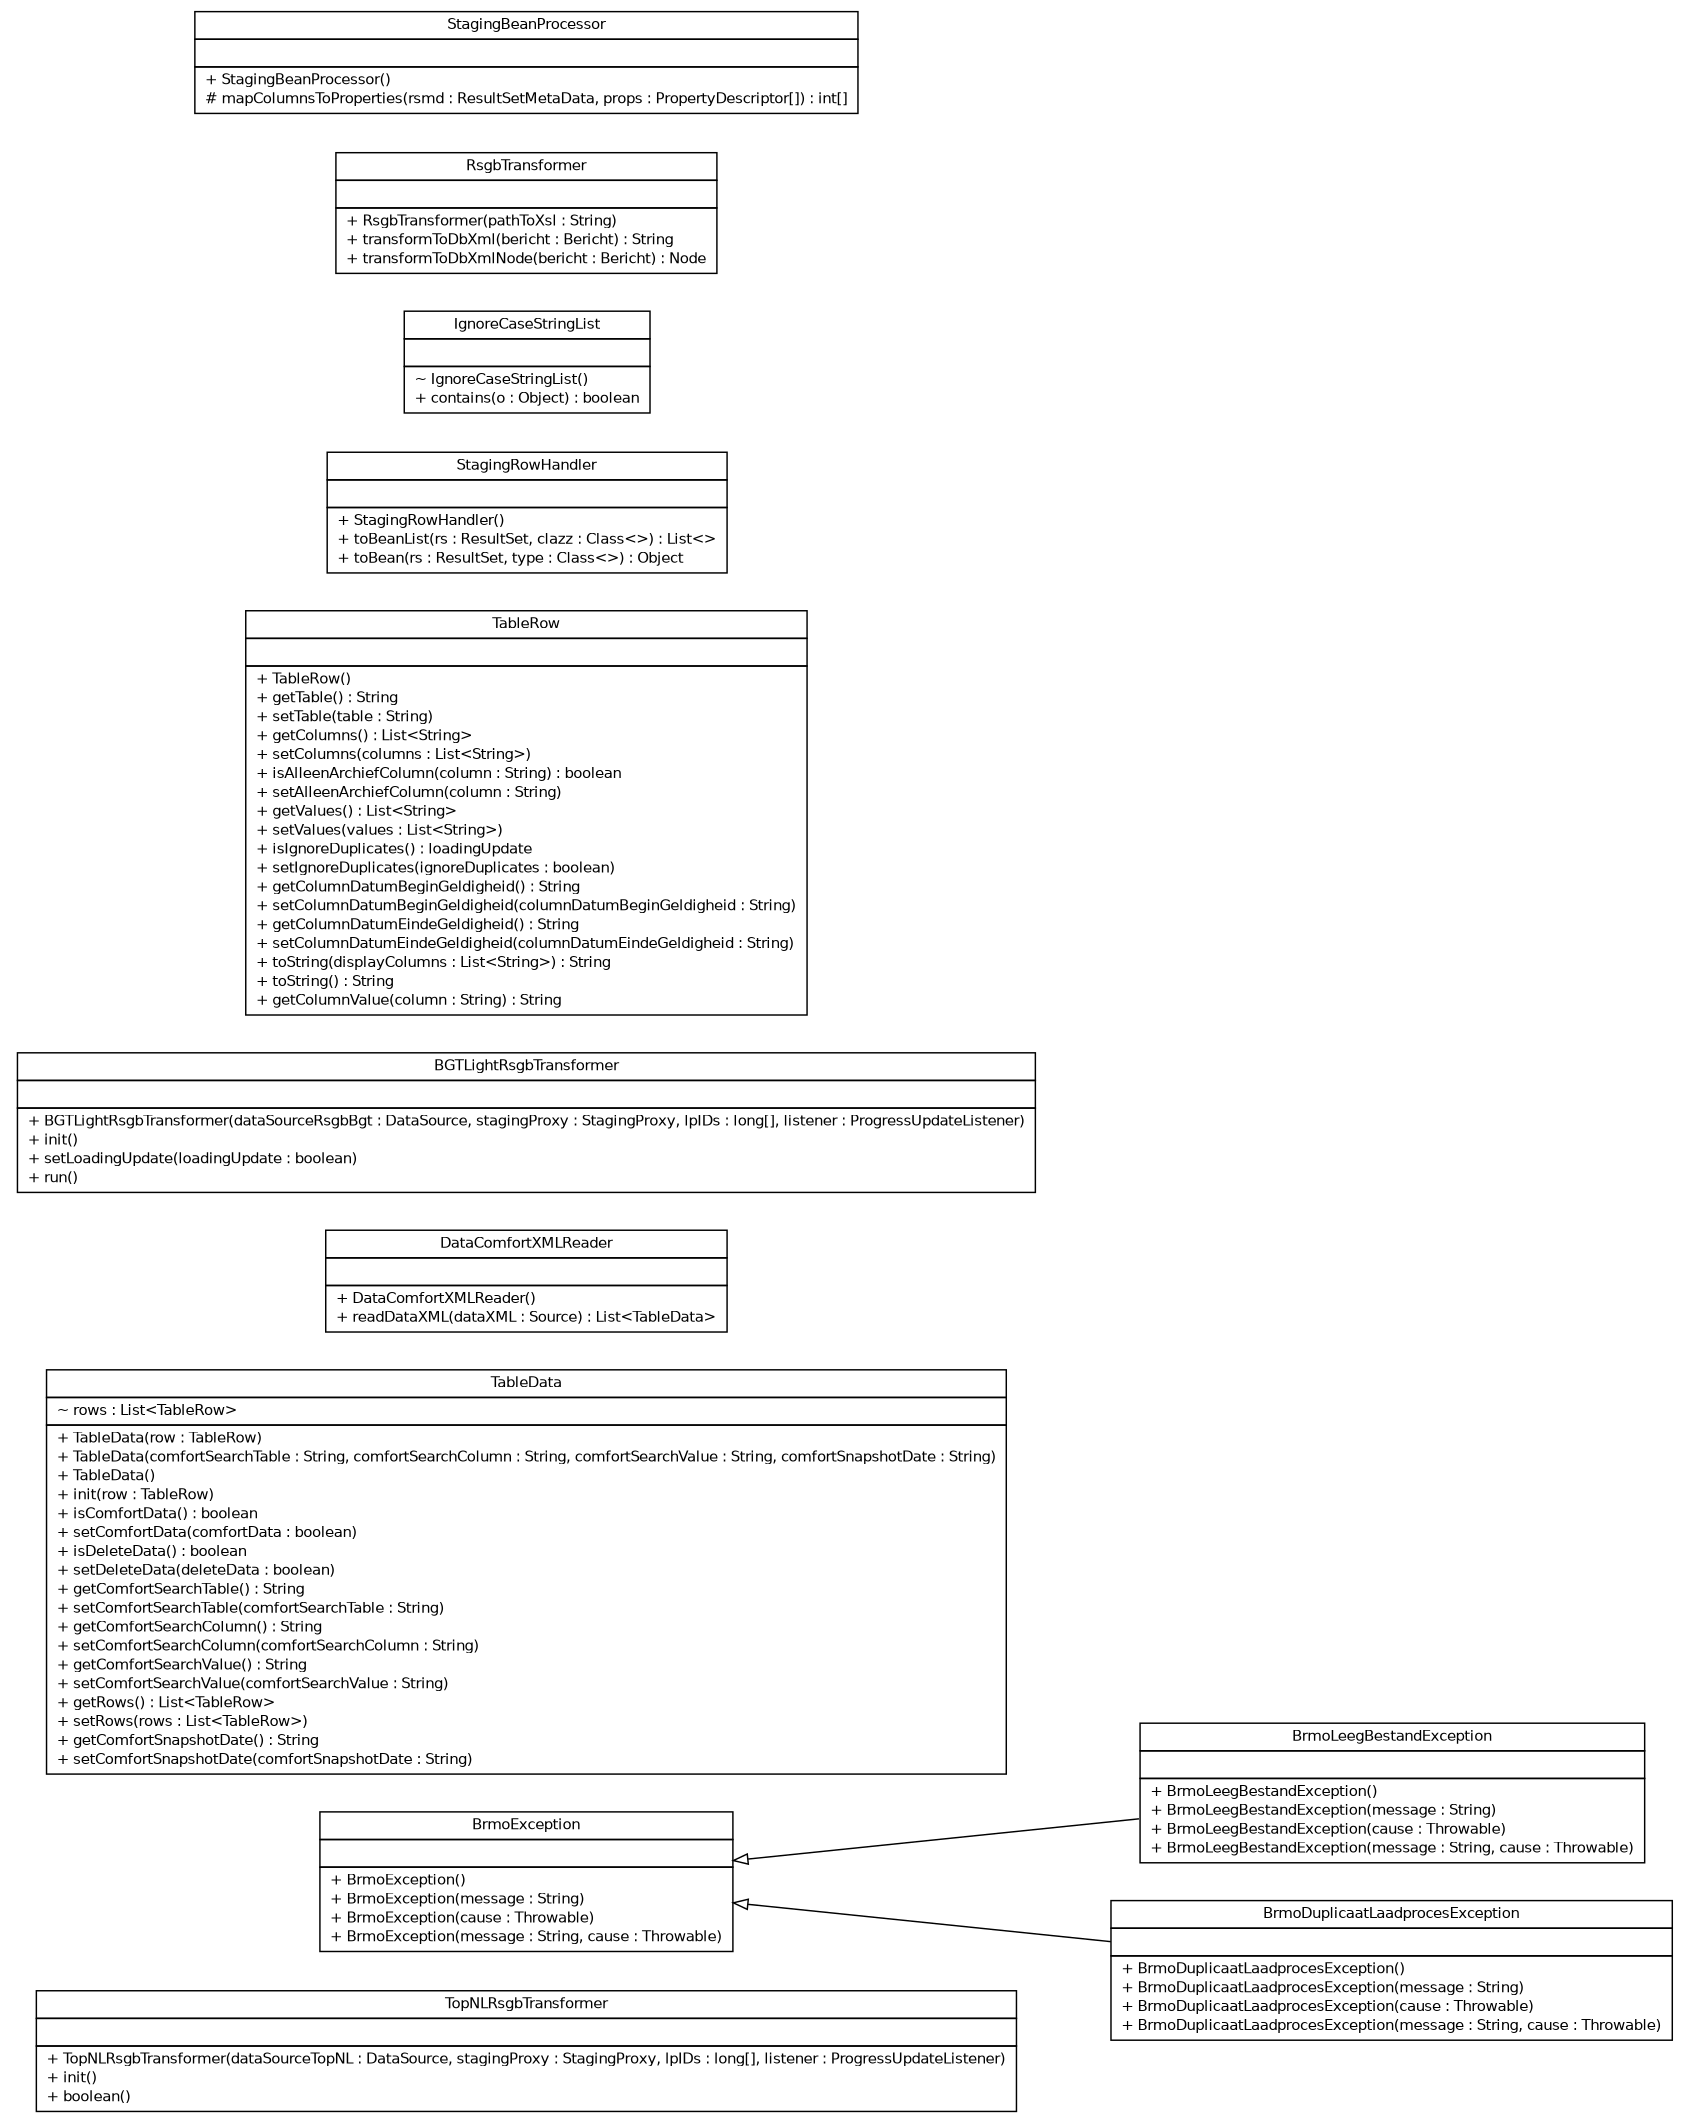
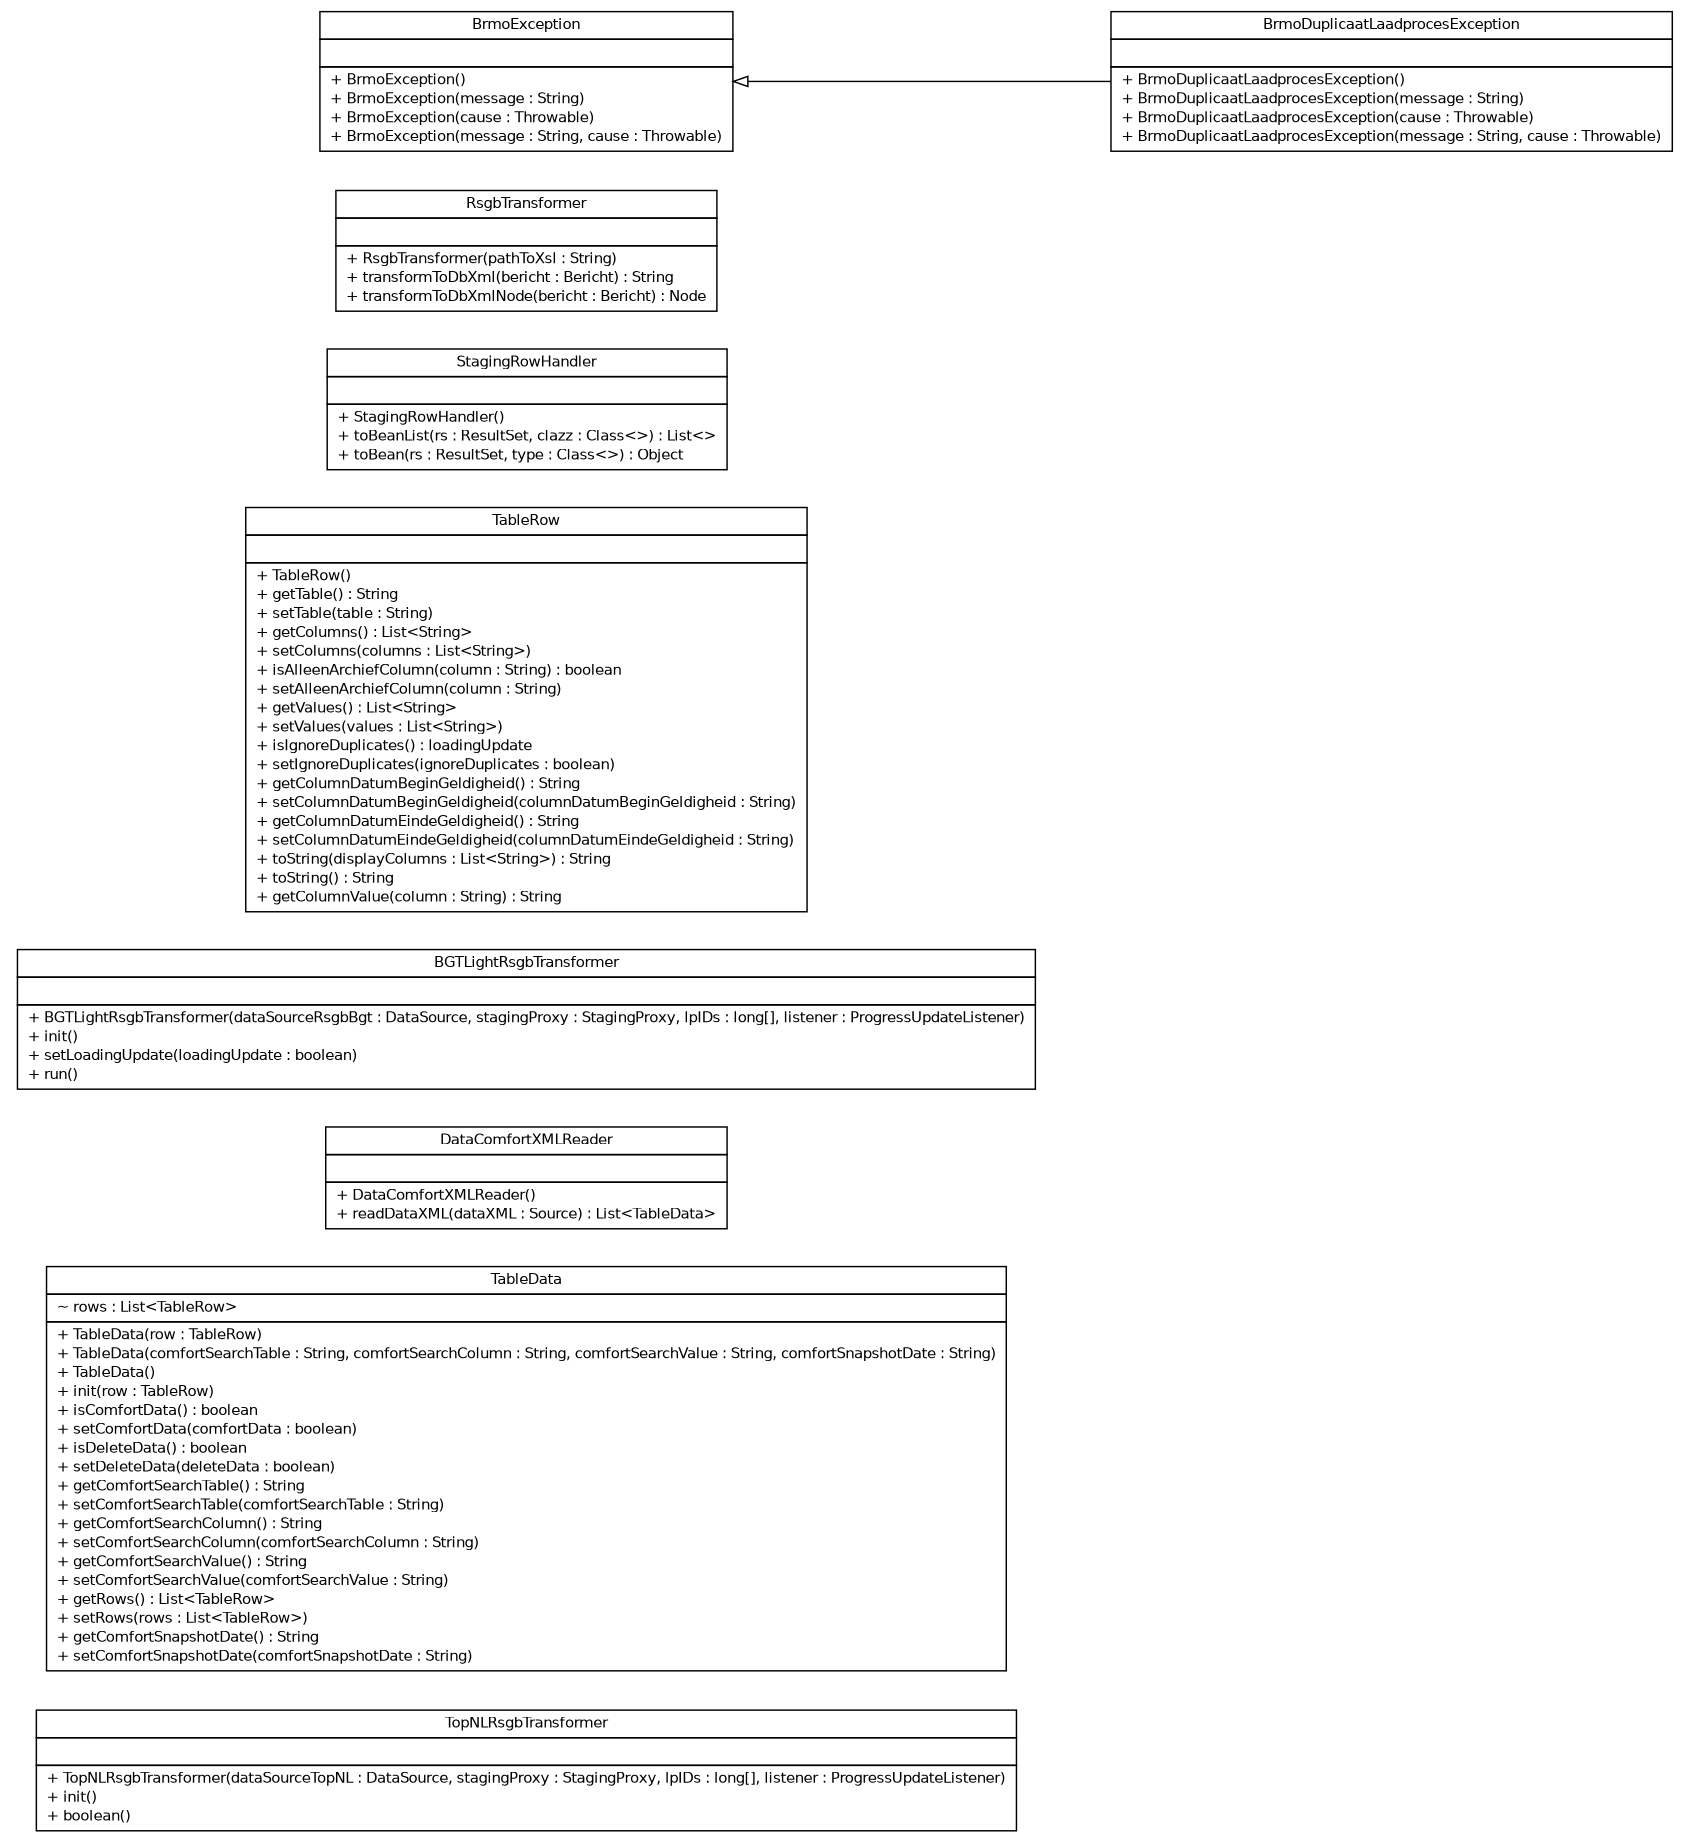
  digraph {
    nodesep=0.25
    rankdir=LR
    ranksep=0.5
    node [fontcolor=black fontname=Helvetica fontsize=10.0 shape=plaintext]
    edge [arrowtail=empty dir=back fontname=Helvetica fontsize=10 headport=p labelfontname=Helvetica labelfontsize=10 tailport=p]
    n1 [label=<<table title="nl.b3p.brmo.loader.util.TopNLRsgbTransformer" border="0" cellborder="1" cellspacing="0" cellpadding="2" port="p" href="./TopNLRsgbTransformer.html"> 		<tr><td><table border="0" cellspacing="0" cellpadding="1"> <tr><td align="center" balign="center"> TopNLRsgbTransformer </td></tr> 		</table></td></tr> 		<tr><td><table border="0" cellspacing="0" cellpadding="1"> <tr><td align="left" balign="left">  </td></tr> 		</table></td></tr> 		<tr><td><table border="0" cellspacing="0" cellpadding="1"> <tr><td align="left" balign="left"> + TopNLRsgbTransformer(dataSourceTopNL : DataSource, stagingProxy : StagingProxy, lpIDs : long[], listener : ProgressUpdateListener) </td></tr> <tr><td align="left" balign="left"> + init() </td></tr> <tr><td align="left" balign="left"> + boolean() </td></tr> 		</table></td></tr> 		</table>>]
-   n2 [label=<<table title="nl.b3p.brmo.loader.util.BrmoLeegBestandException" border="0" cellborder="1" cellspacing="0" cellpadding="2" port="p" href="./BrmoLeegBestandException.html"> 		<tr><td><table border="0" cellspacing="0" cellpadding="1"> <tr><td align="center" balign="center"> BrmoLeegBestandException </td></tr> 		</table></td></tr> 		<tr><td><table border="0" cellspacing="0" cellpadding="1"> <tr><td align="left" balign="left">  </td></tr> 		</table></td></tr> 		<tr><td><table border="0" cellspacing="0" cellpadding="1"> <tr><td align="left" balign="left"> + BrmoLeegBestandException() </td></tr> <tr><td align="left" balign="left"> + BrmoLeegBestandException(message : String) </td></tr> <tr><td align="left" balign="left"> + BrmoLeegBestandException(cause : Throwable) </td></tr> <tr><td align="left" balign="left"> + BrmoLeegBestandException(message : String, cause : Throwable) </td></tr> 		</table></td></tr> 		</table>>]
    n3 [label=<<table title="nl.b3p.brmo.loader.util.TableData" border="0" cellborder="1" cellspacing="0" cellpadding="2" port="p" href="./TableData.html"> 		<tr><td><table border="0" cellspacing="0" cellpadding="1"> <tr><td align="center" balign="center"> TableData </td></tr> 		</table></td></tr> 		<tr><td><table border="0" cellspacing="0" cellpadding="1"> <tr><td align="left" balign="left"> ~ rows : List&lt;TableRow&gt; </td></tr> 		</table></td></tr> 		<tr><td><table border="0" cellspacing="0" cellpadding="1"> <tr><td align="left" balign="left"> + TableData(row : TableRow) </td></tr> <tr><td align="left" balign="left"> + TableData(comfortSearchTable : String, comfortSearchColumn : String, comfortSearchValue : String, comfortSnapshotDate : String) </td></tr> <tr><td align="left" balign="left"> + TableData() </td></tr> <tr><td align="left" balign="left"> + init(row : TableRow) </td></tr> <tr><td align="left" balign="left"> + isComfortData() : boolean </td></tr> <tr><td align="left" balign="left"> + setComfortData(comfortData : boolean) </td></tr> <tr><td align="left" balign="left"> + isDeleteData() : boolean </td></tr> <tr><td align="left" balign="left"> + setDeleteData(deleteData : boolean) </td></tr> <tr><td align="left" balign="left"> + getComfortSearchTable() : String </td></tr> <tr><td align="left" balign="left"> + setComfortSearchTable(comfortSearchTable : String) </td></tr> <tr><td align="left" balign="left"> + getComfortSearchColumn() : String </td></tr> <tr><td align="left" balign="left"> + setComfortSearchColumn(comfortSearchColumn : String) </td></tr> <tr><td align="left" balign="left"> + getComfortSearchValue() : String </td></tr> <tr><td align="left" balign="left"> + setComfortSearchValue(comfortSearchValue : String) </td></tr> <tr><td align="left" balign="left"> + getRows() : List&lt;TableRow&gt; </td></tr> <tr><td align="left" balign="left"> + setRows(rows : List&lt;TableRow&gt;) </td></tr> <tr><td align="left" balign="left"> + getComfortSnapshotDate() : String </td></tr> <tr><td align="left" balign="left"> + setComfortSnapshotDate(comfortSnapshotDate : String) </td></tr> 		</table></td></tr> 		</table>>]
    n4 [label=<<table title="nl.b3p.brmo.loader.util.DataComfortXMLReader" border="0" cellborder="1" cellspacing="0" cellpadding="2" port="p" href="./DataComfortXMLReader.html"> 		<tr><td><table border="0" cellspacing="0" cellpadding="1"> <tr><td align="center" balign="center"> DataComfortXMLReader </td></tr> 		</table></td></tr> 		<tr><td><table border="0" cellspacing="0" cellpadding="1"> <tr><td align="left" balign="left">  </td></tr> 		</table></td></tr> 		<tr><td><table border="0" cellspacing="0" cellpadding="1"> <tr><td align="left" balign="left"> + DataComfortXMLReader() </td></tr> <tr><td align="left" balign="left"> + readDataXML(dataXML : Source) : List&lt;TableData&gt; </td></tr> 		</table></td></tr> 		</table>>]
    n5 [label=<<table title="nl.b3p.brmo.loader.util.BGTLightRsgbTransformer" border="0" cellborder="1" cellspacing="0" cellpadding="2" port="p" href="./BGTLightRsgbTransformer.html"> 		<tr><td><table border="0" cellspacing="0" cellpadding="1"> <tr><td align="center" balign="center"> BGTLightRsgbTransformer </td></tr> 		</table></td></tr> 		<tr><td><table border="0" cellspacing="0" cellpadding="1"> <tr><td align="left" balign="left">  </td></tr> 		</table></td></tr> 		<tr><td><table border="0" cellspacing="0" cellpadding="1"> <tr><td align="left" balign="left"> + BGTLightRsgbTransformer(dataSourceRsgbBgt : DataSource, stagingProxy : StagingProxy, lpIDs : long[], listener : ProgressUpdateListener) </td></tr> <tr><td align="left" balign="left"> + init() </td></tr> <tr><td align="left" balign="left"> + setLoadingUpdate(loadingUpdate : boolean) </td></tr> <tr><td align="left" balign="left"> + run() </td></tr> 		</table></td></tr> 		</table>>]
    n6 [label=<<table title="nl.b3p.brmo.loader.util.TableRow" border="0" cellborder="1" cellspacing="0" cellpadding="2" port="p" href="./TableRow.html"> 		<tr><td><table border="0" cellspacing="0" cellpadding="1"> <tr><td align="center" balign="center"> TableRow </td></tr> 		</table></td></tr> 		<tr><td><table border="0" cellspacing="0" cellpadding="1"> <tr><td align="left" balign="left">  </td></tr> 		</table></td></tr> 		<tr><td><table border="0" cellspacing="0" cellpadding="1"> <tr><td align="left" balign="left"> + TableRow() </td></tr> <tr><td align="left" balign="left"> + getTable() : String </td></tr> <tr><td align="left" balign="left"> + setTable(table : String) </td></tr> <tr><td align="left" balign="left"> + getColumns() : List&lt;String&gt; </td></tr> <tr><td align="left" balign="left"> + setColumns(columns : List&lt;String&gt;) </td></tr> <tr><td align="left" balign="left"> + isAlleenArchiefColumn(column : String) : boolean </td></tr> <tr><td align="left" balign="left"> + setAlleenArchiefColumn(column : String) </td></tr> <tr><td align="left" balign="left"> + getValues() : List&lt;String&gt; </td></tr> <tr><td align="left" balign="left"> + setValues(values : List&lt;String&gt;) </td></tr> <tr><td align="left" balign="left"> + isIgnoreDuplicates() : loadingUpdate </td></tr> <tr><td align="left" balign="left"> + setIgnoreDuplicates(ignoreDuplicates : boolean) </td></tr> <tr><td align="left" balign="left"> + getColumnDatumBeginGeldigheid() : String </td></tr> <tr><td align="left" balign="left"> + setColumnDatumBeginGeldigheid(columnDatumBeginGeldigheid : String) </td></tr> <tr><td align="left" balign="left"> + getColumnDatumEindeGeldigheid() : String </td></tr> <tr><td align="left" balign="left"> + setColumnDatumEindeGeldigheid(columnDatumEindeGeldigheid : String) </td></tr> <tr><td align="left" balign="left"> + toString(displayColumns : List&lt;String&gt;) : String </td></tr> <tr><td align="left" balign="left"> + toString() : String </td></tr> <tr><td align="left" balign="left"> + getColumnValue(column : String) : String </td></tr> 		</table></td></tr> 		</table>>]
    n7 [label=<<table title="nl.b3p.brmo.loader.util.StagingRowHandler" border="0" cellborder="1" cellspacing="0" cellpadding="2" port="p" href="./StagingRowHandler.html"> 		<tr><td><table border="0" cellspacing="0" cellpadding="1"> <tr><td align="center" balign="center"> StagingRowHandler </td></tr> 		</table></td></tr> 		<tr><td><table border="0" cellspacing="0" cellpadding="1"> <tr><td align="left" balign="left">  </td></tr> 		</table></td></tr> 		<tr><td><table border="0" cellspacing="0" cellpadding="1"> <tr><td align="left" balign="left"> + StagingRowHandler() </td></tr> <tr><td align="left" balign="left"> + toBeanList(rs : ResultSet, clazz : Class&lt;&gt;) : List&lt;&gt; </td></tr> <tr><td align="left" balign="left"> + toBean(rs : ResultSet, type : Class&lt;&gt;) : Object </td></tr> 		</table></td></tr> 		</table>>]
-   n8 [label=<<table title="nl.b3p.brmo.loader.util.StagingRowHandler.IgnoreCaseStringList" border="0" cellborder="1" cellspacing="0" cellpadding="2" port="p" href="./StagingRowHandler.IgnoreCaseStringList.html"> 		<tr><td><table border="0" cellspacing="0" cellpadding="1"> <tr><td align="center" balign="center"> IgnoreCaseStringList </td></tr> 		</table></td></tr> 		<tr><td><table border="0" cellspacing="0" cellpadding="1"> <tr><td align="left" balign="left">  </td></tr> 		</table></td></tr> 		<tr><td><table border="0" cellspacing="0" cellpadding="1"> <tr><td align="left" balign="left"> ~ IgnoreCaseStringList() </td></tr> <tr><td align="left" balign="left"> + contains(o : Object) : boolean </td></tr> 		</table></td></tr> 		</table>>]
    n9 [label=<<table title="nl.b3p.brmo.loader.util.RsgbTransformer" border="0" cellborder="1" cellspacing="0" cellpadding="2" port="p" href="./RsgbTransformer.html"> 		<tr><td><table border="0" cellspacing="0" cellpadding="1"> <tr><td align="center" balign="center"> RsgbTransformer </td></tr> 		</table></td></tr> 		<tr><td><table border="0" cellspacing="0" cellpadding="1"> <tr><td align="left" balign="left">  </td></tr> 		</table></td></tr> 		<tr><td><table border="0" cellspacing="0" cellpadding="1"> <tr><td align="left" balign="left"> + RsgbTransformer(pathToXsl : String) </td></tr> <tr><td align="left" balign="left"> + transformToDbXml(bericht : Bericht) : String </td></tr> <tr><td align="left" balign="left"> + transformToDbXmlNode(bericht : Bericht) : Node </td></tr> 		</table></td></tr> 		</table>>]
    n10 [label=<<table title="nl.b3p.brmo.loader.util.BrmoDuplicaatLaadprocesException" border="0" cellborder="1" cellspacing="0" cellpadding="2" port="p" href="./BrmoDuplicaatLaadprocesException.html"> 		<tr><td><table border="0" cellspacing="0" cellpadding="1"> <tr><td align="center" balign="center"> BrmoDuplicaatLaadprocesException </td></tr> 		</table></td></tr> 		<tr><td><table border="0" cellspacing="0" cellpadding="1"> <tr><td align="left" balign="left">  </td></tr> 		</table></td></tr> 		<tr><td><table border="0" cellspacing="0" cellpadding="1"> <tr><td align="left" balign="left"> + BrmoDuplicaatLaadprocesException() </td></tr> <tr><td align="left" balign="left"> + BrmoDuplicaatLaadprocesException(message : String) </td></tr> <tr><td align="left" balign="left"> + BrmoDuplicaatLaadprocesException(cause : Throwable) </td></tr> <tr><td align="left" balign="left"> + BrmoDuplicaatLaadprocesException(message : String, cause : Throwable) </td></tr> 		</table></td></tr> 		</table>>]
    n11 [label=<<table title="nl.b3p.brmo.loader.util.BrmoException" border="0" cellborder="1" cellspacing="0" cellpadding="2" port="p" href="./BrmoException.html"> 		<tr><td><table border="0" cellspacing="0" cellpadding="1"> <tr><td align="center" balign="center"> BrmoException </td></tr> 		</table></td></tr> 		<tr><td><table border="0" cellspacing="0" cellpadding="1"> <tr><td align="left" balign="left">  </td></tr> 		</table></td></tr> 		<tr><td><table border="0" cellspacing="0" cellpadding="1"> <tr><td align="left" balign="left"> + BrmoException() </td></tr> <tr><td align="left" balign="left"> + BrmoException(message : String) </td></tr> <tr><td align="left" balign="left"> + BrmoException(cause : Throwable) </td></tr> <tr><td align="left" balign="left"> + BrmoException(message : String, cause : Throwable) </td></tr> 		</table></td></tr> 		</table>>]
-   n12 [label=<<table title="nl.b3p.brmo.loader.util.StagingBeanProcessor" border="0" cellborder="1" cellspacing="0" cellpadding="2" port="p" href="./StagingBeanProcessor.html"> 		<tr><td><table border="0" cellspacing="0" cellpadding="1"> <tr><td align="center" balign="center"> StagingBeanProcessor </td></tr> 		</table></td></tr> 		<tr><td><table border="0" cellspacing="0" cellpadding="1"> <tr><td align="left" balign="left">  </td></tr> 		</table></td></tr> 		<tr><td><table border="0" cellspacing="0" cellpadding="1"> <tr><td align="left" balign="left"> + StagingBeanProcessor() </td></tr> <tr><td align="left" balign="left"> # mapColumnsToProperties(rsmd : ResultSetMetaData, props : PropertyDescriptor[]) : int[] </td></tr> 		</table></td></tr> 		</table>>]
-   n11 -> n2
    n11 -> n10
  }
